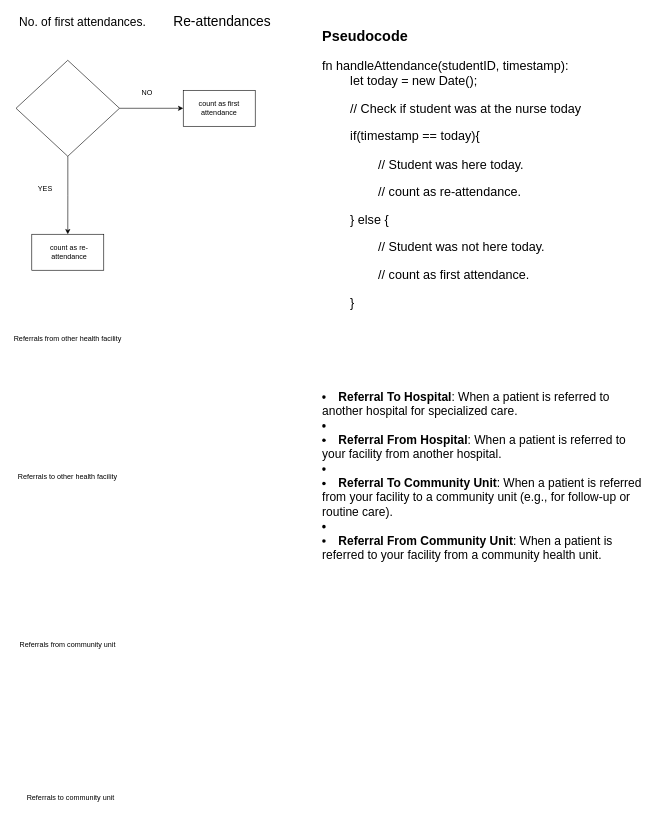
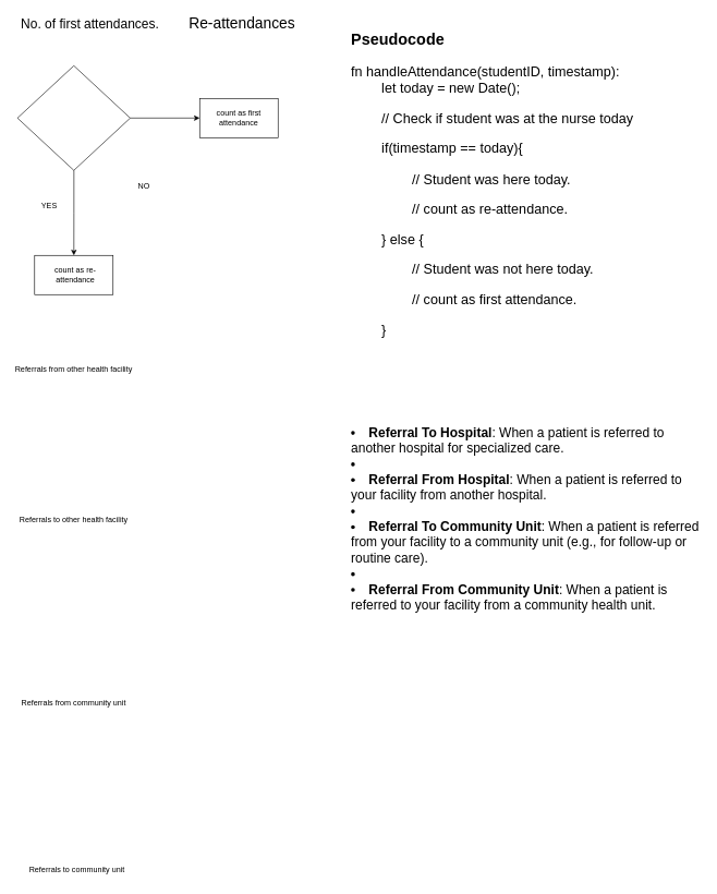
  <mxCell id="0" />
  <mxCell id="1" parent="0" />
  <mxCell id="2" value="&lt;font style=&quot;font-size: 20px;&quot;&gt;No. of first attendances.&lt;/font&gt;" style="text;html=1;align=center;verticalAlign=middle;whiteSpace=wrap;rounded=0;" vertex="1" parent="1"><mxGeometry x="20" y="20" width="235" height="30" as="geometry" /></mxCell>
  <mxCell id="3" value="&lt;font style=&quot;font-size: 23px;&quot;&gt;Re-attendances&lt;/font&gt;" style="text;html=1;align=center;verticalAlign=middle;whiteSpace=wrap;rounded=0;" vertex="1" parent="1"><mxGeometry x="275" y="20" width="190" height="30" as="geometry" /></mxCell>
  <mxCell id="4" value="&lt;div&gt;Referrals from other health facility&lt;/div&gt;" style="text;html=1;align=center;verticalAlign=middle;whiteSpace=wrap;rounded=0;" vertex="1" parent="1"><mxGeometry x="20" y="550" width="185" height="30" as="geometry" /></mxCell>
  <mxCell id="5" value="Referrals to other health facility" style="text;html=1;align=center;verticalAlign=middle;whiteSpace=wrap;rounded=0;" vertex="1" parent="1"><mxGeometry x="20" y="780" width="185" height="30" as="geometry" /></mxCell>
  <mxCell id="6" value="Referrals from community unit" style="text;html=1;align=center;verticalAlign=middle;whiteSpace=wrap;rounded=0;" vertex="1" parent="1"><mxGeometry x="20" y="1060" width="185" height="30" as="geometry" /></mxCell>
  <mxCell id="7" value="Referrals to community unit" style="text;html=1;align=center;verticalAlign=middle;whiteSpace=wrap;rounded=0;" vertex="1" parent="1"><mxGeometry x="25" y="1315" width="185" height="30" as="geometry" /></mxCell>
  <mxCell id="8" value="" style="edgeStyle=orthogonalEdgeStyle;rounded=0;orthogonalLoop=1;jettySize=auto;html=1;" edge="1" parent="1" source="10" target="11"><mxGeometry relative="1" as="geometry" /></mxCell>
  <mxCell id="9" value="" style="edgeStyle=orthogonalEdgeStyle;rounded=0;orthogonalLoop=1;jettySize=auto;html=1;" edge="1" parent="1" source="10" target="14"><mxGeometry relative="1" as="geometry" /></mxCell>
  <mxCell id="10" value="" style="rhombus;whiteSpace=wrap;html=1;" vertex="1" parent="1"><mxGeometry x="26.25" y="100" width="172.5" height="160" as="geometry" /></mxCell>
  <mxCell id="11" value="" style="whiteSpace=wrap;html=1;" vertex="1" parent="1"><mxGeometry x="305" y="150" width="120" height="60" as="geometry" /></mxCell>
- <mxCell id="12" value="NO" style="text;html=1;align=center;verticalAlign=middle;whiteSpace=wrap;rounded=0;" vertex="1" parent="1"><mxGeometry x="215" y="140" width="60" height="30" as="geometry" /></mxCell>
+ <mxCell id="12" value="NO" style="text;html=1;align=center;verticalAlign=middle;whiteSpace=wrap;rounded=0;" vertex="1" parent="1"><mxGeometry x="190" y="270" width="60" height="30" as="geometry" /></mxCell>
  <mxCell id="13" value="count as first attendance" style="text;html=1;align=center;verticalAlign=middle;whiteSpace=wrap;rounded=0;" vertex="1" parent="1"><mxGeometry x="305" y="150" width="120" height="60" as="geometry" /></mxCell>
  <mxCell id="14" value="" style="whiteSpace=wrap;html=1;" vertex="1" parent="1"><mxGeometry x="52.5" y="390" width="120" height="60" as="geometry" /></mxCell>
  <mxCell id="15" value="YES" style="text;html=1;align=center;verticalAlign=middle;whiteSpace=wrap;rounded=0;" vertex="1" parent="1"><mxGeometry x="45" y="300" width="60" height="30" as="geometry" /></mxCell>
  <mxCell id="16" value="count as re-attendance" style="text;html=1;align=center;verticalAlign=middle;whiteSpace=wrap;rounded=0;" vertex="1" parent="1"><mxGeometry x="55" y="390" width="120" height="60" as="geometry" /></mxCell>
  <mxCell id="17" value="&lt;h1 style=&quot;margin-top: 0px;&quot;&gt;Pseudocode&lt;/h1&gt;&lt;p style=&quot;font-size: 21px;&quot;&gt;fn handleAttendance(studentID, timestamp):&lt;br&gt;&lt;span style=&quot;white-space: pre;&quot;&gt;&#09;&lt;/span&gt;let today = new Date();&lt;/p&gt;&lt;p style=&quot;font-size: 21px;&quot;&gt;&lt;span style=&quot;white-space: pre;&quot;&gt;&#09;&lt;/span&gt;// Check if student was at the nurse today&lt;br&gt;&lt;/p&gt;&lt;p style=&quot;font-size: 21px;&quot;&gt;&lt;span style=&quot;white-space: pre;&quot;&gt;&#09;&lt;/span&gt;if(timestamp == today){&lt;/p&gt;&lt;p style=&quot;font-size: 21px;&quot;&gt;&lt;span style=&quot;white-space: pre;&quot;&gt;&#09;&lt;/span&gt;&lt;span style=&quot;white-space: pre;&quot;&gt;&#09;&lt;/span&gt;// Student was here today.&lt;/p&gt;&lt;p style=&quot;font-size: 21px;&quot;&gt;&lt;span style=&quot;white-space: pre;&quot;&gt;&#09;&lt;/span&gt;&lt;span style=&quot;white-space: pre;&quot;&gt;&#09;&lt;/span&gt;// count as re-attendance.&lt;br&gt;&lt;/p&gt;&lt;p style=&quot;font-size: 21px;&quot;&gt;&lt;span style=&quot;white-space: pre;&quot;&gt;&#09;&lt;/span&gt;} else {&lt;/p&gt;&lt;p style=&quot;font-size: 21px;&quot;&gt;&lt;span style=&quot;white-space: pre;&quot;&gt;&#09;&lt;/span&gt;&lt;span style=&quot;white-space: pre;&quot;&gt;&#09;&lt;/span&gt;// Student was not here today.&lt;/p&gt;&lt;p style=&quot;font-size: 21px;&quot;&gt;&lt;span style=&quot;white-space: pre;&quot;&gt;&#09;&lt;/span&gt;&lt;span style=&quot;white-space: pre;&quot;&gt;&#09;&lt;/span&gt;// count as first attendance.&lt;br&gt;&lt;/p&gt;&lt;p style=&quot;font-size: 21px;&quot;&gt;&lt;span style=&quot;white-space: pre;&quot;&gt;&#09;&lt;/span&gt;}&lt;br&gt;&lt;/p&gt;" style="text;html=1;whiteSpace=wrap;overflow=hidden;rounded=0;" vertex="1" parent="1"><mxGeometry x="535" y="40" width="480" height="500" as="geometry" /></mxCell>
  <mxCell id="18" value="&lt;p style=&quot;line-height: 220%;&quot;&gt;&lt;/p&gt;&lt;li style=&quot;font-size: 20px;&quot;&gt;&lt;font style=&quot;font-size: 20px;&quot;&gt;&lt;strong&gt;Referral To Hospital&lt;/strong&gt;: When a patient is referred to another hospital for specialized care.&lt;/font&gt;&lt;/li&gt;&lt;li style=&quot;font-size: 20px;&quot;&gt;&lt;font style=&quot;font-size: 20px;&quot;&gt;&lt;br&gt;&lt;/font&gt;&lt;/li&gt;&lt;li style=&quot;font-size: 20px;&quot;&gt;&lt;font style=&quot;font-size: 20px;&quot;&gt;&lt;strong&gt;Referral From Hospital&lt;/strong&gt;: When a patient is referred to your facility from another hospital.&lt;/font&gt;&lt;/li&gt;&lt;li style=&quot;font-size: 20px;&quot;&gt;&lt;font style=&quot;font-size: 20px;&quot;&gt;&lt;br&gt;&lt;/font&gt;&lt;/li&gt;&lt;li style=&quot;font-size: 20px;&quot;&gt;&lt;font style=&quot;font-size: 20px;&quot;&gt;&lt;strong&gt;Referral To Community Unit&lt;/strong&gt;: When a patient is referred from your facility to a community unit (e.g., for follow-up or routine care).&lt;/font&gt;&lt;/li&gt;&lt;li style=&quot;font-size: 20px;&quot;&gt;&lt;font style=&quot;font-size: 20px;&quot;&gt;&lt;br&gt;&lt;/font&gt;&lt;/li&gt;&lt;li style=&quot;font-size: 20px;&quot;&gt;&lt;font style=&quot;font-size: 20px;&quot;&gt;&lt;strong&gt;Referral From Community Unit&lt;/strong&gt;: When a patient is referred to your facility from a community health unit.&lt;/font&gt;&lt;/li&gt;&lt;p&gt;&lt;/p&gt;" style="text;html=1;whiteSpace=wrap;overflow=hidden;rounded=0;" vertex="1" parent="1"><mxGeometry x="535" y="630" width="540" height="360" as="geometry" /></mxCell>
